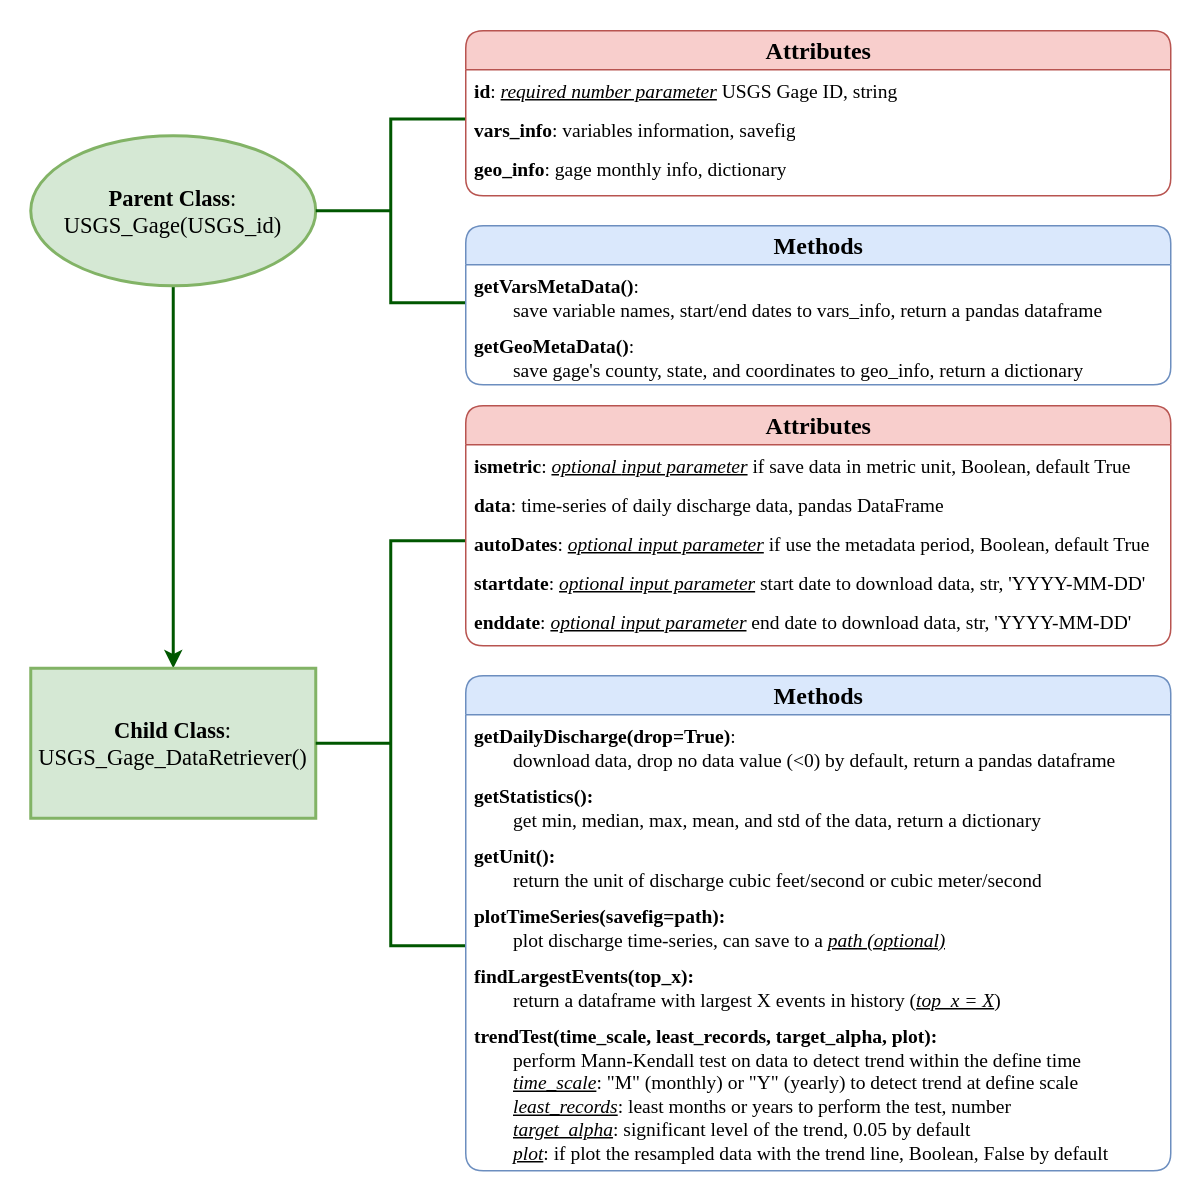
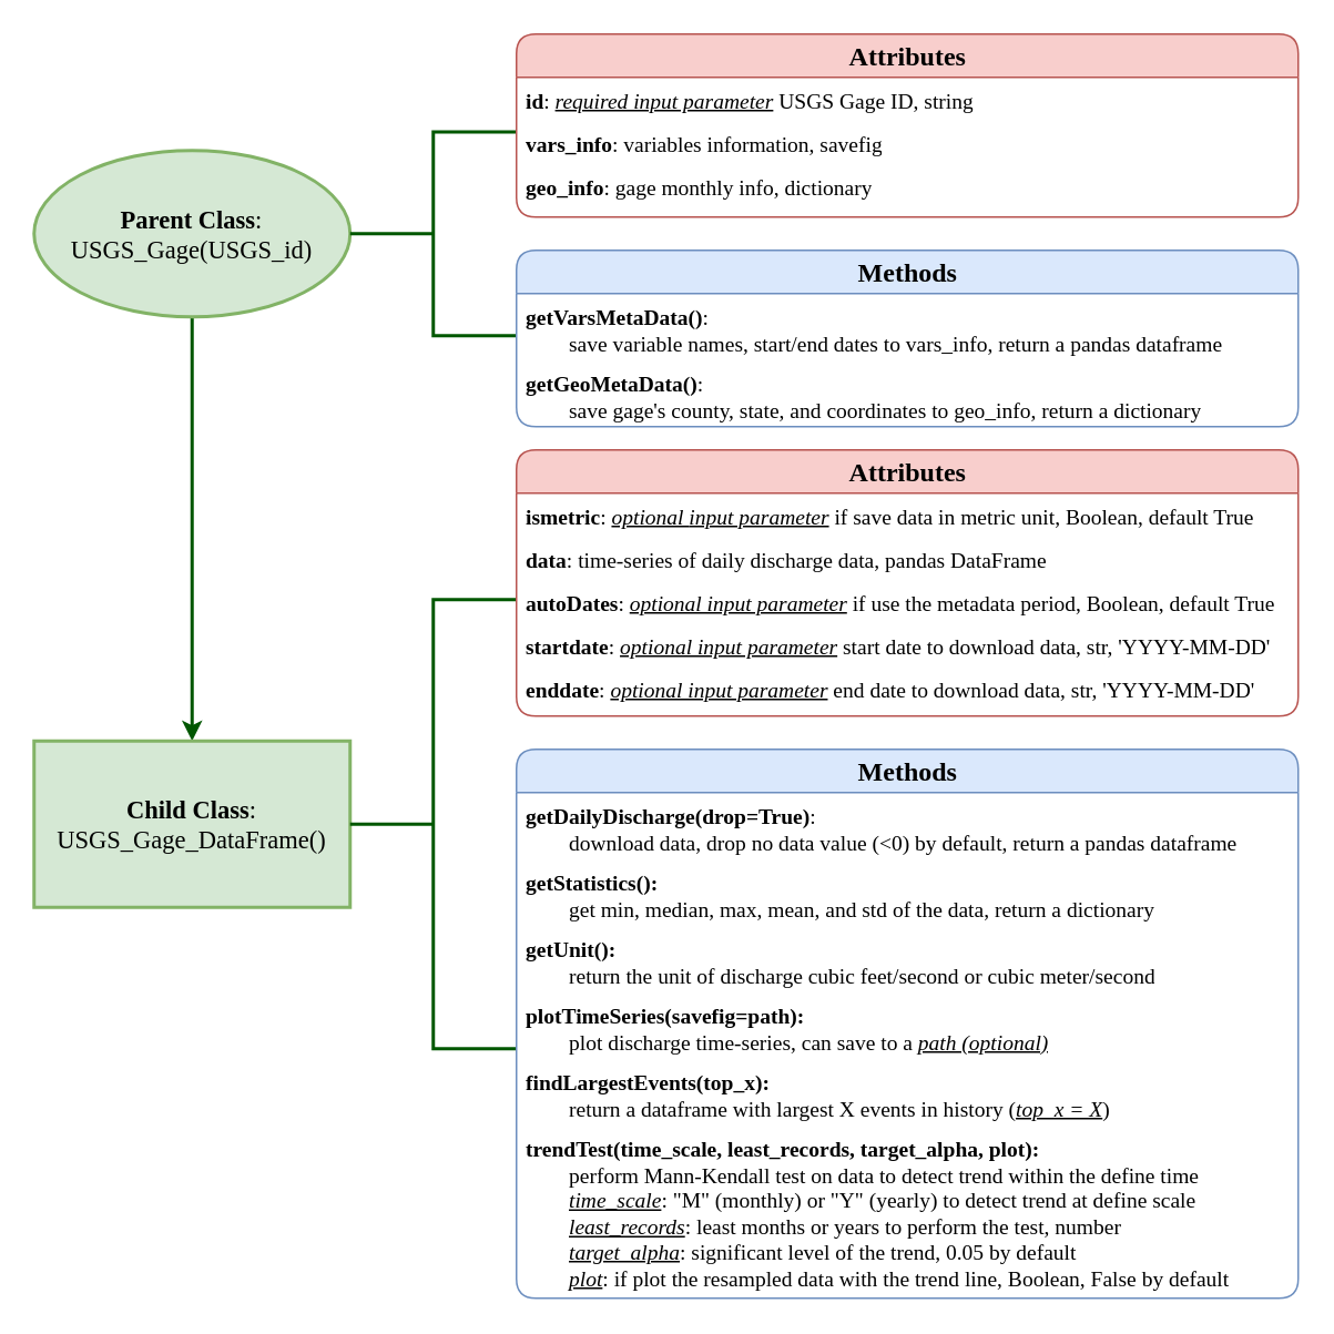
  <mxCell id="0" />
  <mxCell id="1" parent="0" />
  <mxCell id="2" style="edgeStyle=orthogonalEdgeStyle;rounded=0;orthogonalLoop=1;jettySize=auto;html=1;exitX=0.5;exitY=1;exitDx=0;exitDy=0;entryX=0.5;entryY=0;entryDx=0;entryDy=0;fillColor=#008a00;strokeColor=#005700;strokeWidth=2;" parent="1" source="3" target="4" edge="1"><mxGeometry relative="1" as="geometry"><mxPoint x="115" y="240" as="targetPoint" /></mxGeometry></mxCell>
  <mxCell id="3" value="&lt;b style=&quot;font-size: 15px;&quot;&gt;&lt;font style=&quot;font-size: 15px;&quot;&gt;Parent Class&lt;/font&gt;&lt;/b&gt;:&lt;br style=&quot;font-size: 15px;&quot;&gt;USGS_Gage(USGS_id)" style="ellipse;whiteSpace=wrap;html=1;strokeWidth=2;fillColor=#d5e8d4;strokeColor=#82b366;fontSize=15;fontFamily=Times New Roman;" parent="1" vertex="1"><mxGeometry x="20" y="90" width="190" height="100" as="geometry" /></mxCell>
- <mxCell id="4" value="&lt;font face=&quot;Times New Roman&quot; style=&quot;font-size: 15px&quot;&gt;&lt;b&gt;&lt;font style=&quot;font-size: 15px&quot;&gt;Child Class&lt;/font&gt;&lt;/b&gt;:&lt;br&gt;USGS_Gage_DataRetriever()&lt;/font&gt;" style="rounded=0;whiteSpace=wrap;html=1;strokeWidth=2;strokeColor=#82b366;fillColor=#d5e8d4;" parent="1" vertex="1"><mxGeometry x="20" y="445" width="190" height="100" as="geometry" /></mxCell>
+ <mxCell id="4" value="&lt;font face=&quot;Times New Roman&quot; style=&quot;font-size: 15px&quot;&gt;&lt;b&gt;&lt;font style=&quot;font-size: 15px&quot;&gt;Child Class&lt;/font&gt;&lt;/b&gt;:&lt;br&gt;USGS_Gage_DataFrame()&lt;/font&gt;" style="rounded=0;whiteSpace=wrap;html=1;strokeWidth=2;strokeColor=#82b366;fillColor=#d5e8d4;" parent="1" vertex="1"><mxGeometry x="20" y="445" width="190" height="100" as="geometry" /></mxCell>
  <mxCell id="5" value="" style="strokeWidth=2;html=1;shape=mxgraph.flowchart.annotation_2;align=left;labelPosition=right;pointerEvents=1;fillColor=#008a00;strokeColor=#005700;fontColor=#ffffff;" parent="1" vertex="1"><mxGeometry x="210" y="78.75" width="100" height="122.5" as="geometry" /></mxCell>
  <mxCell id="6" value="&lt;b style=&quot;font-size: 16px;&quot;&gt;Methods&lt;/b&gt;" style="swimlane;html=1;fontStyle=0;childLayout=stackLayout;horizontal=1;startSize=26;fillColor=#dae8fc;horizontalStack=0;resizeParent=1;resizeLast=0;collapsible=1;marginBottom=0;swimlaneFillColor=#ffffff;align=center;rounded=1;shadow=0;comic=0;labelBackgroundColor=none;strokeWidth=1;fontFamily=Times New Roman;fontSize=16;arcSize=15;strokeColor=#6c8ebf;" parent="1" vertex="1"><mxGeometry x="310" y="150" width="470" height="106" as="geometry" /></mxCell>
  <mxCell id="7" value="&lt;b style=&quot;font-size: 13px;&quot;&gt;getVarsMetaData()&lt;/b&gt;: &lt;br style=&quot;font-size: 13px;&quot;&gt;&amp;nbsp; &amp;nbsp; &amp;nbsp; &amp;nbsp; save variable names, start/end dates to vars_info, return a pandas dataframe" style="text;html=1;strokeColor=none;fillColor=none;spacingLeft=4;spacingRight=4;whiteSpace=wrap;overflow=hidden;rotatable=0;points=[[0,0.5],[1,0.5]];portConstraint=eastwest;arcSize=15;fontSize=13;fontFamily=Times New Roman;" parent="6" vertex="1"><mxGeometry y="26" width="470" height="40" as="geometry" /></mxCell>
  <mxCell id="8" value="&lt;b style=&quot;font-size: 13px;&quot;&gt;getGeoMetaData()&lt;/b&gt;: &lt;br style=&quot;font-size: 13px;&quot;&gt;&amp;nbsp; &amp;nbsp; &amp;nbsp; &amp;nbsp; save gage's county, state, and coordinates to geo_info, return a dictionary" style="text;html=1;strokeColor=none;fillColor=none;spacingLeft=4;spacingRight=4;whiteSpace=wrap;overflow=hidden;rotatable=0;points=[[0,0.5],[1,0.5]];portConstraint=eastwest;arcSize=15;fontFamily=Times New Roman;fontSize=13;" parent="6" vertex="1"><mxGeometry y="66" width="470" height="40" as="geometry" /></mxCell>
  <mxCell id="9" value="" style="strokeWidth=2;html=1;shape=mxgraph.flowchart.annotation_2;align=left;labelPosition=right;pointerEvents=1;fillColor=#008a00;strokeColor=#005700;fontColor=#ffffff;" parent="1" vertex="1"><mxGeometry x="210" y="360" width="100" height="270" as="geometry" /></mxCell>
  <mxCell id="10" value="&lt;b style=&quot;font-size: 16px;&quot;&gt;Attributes&lt;/b&gt;" style="swimlane;html=1;fontStyle=0;childLayout=stackLayout;horizontal=1;startSize=26;fillColor=#f8cecc;horizontalStack=0;resizeParent=1;resizeLast=0;collapsible=1;marginBottom=0;swimlaneFillColor=#ffffff;align=center;rounded=1;shadow=0;comic=0;labelBackgroundColor=none;strokeWidth=1;fontFamily=Times New Roman;fontSize=16;arcSize=15;strokeColor=#b85450;" parent="1" vertex="1"><mxGeometry x="310" y="20" width="470" height="110" as="geometry" /></mxCell>
- <mxCell id="11" value="&lt;b style=&quot;font-size: 13px&quot;&gt;id&lt;/b&gt;: &lt;u&gt;&lt;i&gt;required&amp;nbsp;number parameter&lt;/i&gt;&lt;/u&gt; USGS Gage ID, string" style="text;html=1;strokeColor=none;fillColor=none;spacingLeft=4;spacingRight=4;whiteSpace=wrap;overflow=hidden;rotatable=0;points=[[0,0.5],[1,0.5]];portConstraint=eastwest;arcSize=15;fontFamily=Times New Roman;fontSize=13;" parent="10" vertex="1"><mxGeometry y="26" width="470" height="26" as="geometry" /></mxCell>
+ <mxCell id="11" value="&lt;b style=&quot;font-size: 13px&quot;&gt;id&lt;/b&gt;: &lt;u&gt;&lt;i&gt;required&amp;nbsp;input parameter&lt;/i&gt;&lt;/u&gt; USGS Gage ID, string" style="text;html=1;strokeColor=none;fillColor=none;spacingLeft=4;spacingRight=4;whiteSpace=wrap;overflow=hidden;rotatable=0;points=[[0,0.5],[1,0.5]];portConstraint=eastwest;arcSize=15;fontFamily=Times New Roman;fontSize=13;" parent="10" vertex="1"><mxGeometry y="26" width="470" height="26" as="geometry" /></mxCell>
  <mxCell id="12" value="&lt;b style=&quot;font-size: 13px;&quot;&gt;vars_info&lt;/b&gt;: variables information, savefig" style="text;html=1;strokeColor=none;fillColor=none;spacingLeft=4;spacingRight=4;whiteSpace=wrap;overflow=hidden;rotatable=0;points=[[0,0.5],[1,0.5]];portConstraint=eastwest;arcSize=15;fontFamily=Times New Roman;fontSize=13;" parent="10" vertex="1"><mxGeometry y="52" width="470" height="26" as="geometry" /></mxCell>
  <mxCell id="13" value="&lt;b style=&quot;font-size: 13px;&quot;&gt;geo_info&lt;/b&gt;: gage monthly info, dictionary" style="text;html=1;strokeColor=none;fillColor=none;spacingLeft=4;spacingRight=4;whiteSpace=wrap;overflow=hidden;rotatable=0;points=[[0,0.5],[1,0.5]];portConstraint=eastwest;arcSize=15;fontFamily=Times New Roman;fontSize=13;" parent="10" vertex="1"><mxGeometry y="78" width="470" height="26" as="geometry" /></mxCell>
  <mxCell id="14" value="&lt;b style=&quot;font-size: 16px;&quot;&gt;Attributes&lt;/b&gt;" style="swimlane;html=1;fontStyle=0;childLayout=stackLayout;horizontal=1;startSize=26;fillColor=#f8cecc;horizontalStack=0;resizeParent=1;resizeLast=0;collapsible=1;marginBottom=0;swimlaneFillColor=#ffffff;align=center;rounded=1;shadow=0;comic=0;labelBackgroundColor=none;strokeWidth=1;fontFamily=Times New Roman;fontSize=16;arcSize=15;strokeColor=#b85450;" parent="1" vertex="1"><mxGeometry x="310" y="270" width="470" height="160" as="geometry" /></mxCell>
  <mxCell id="15" value="&lt;b style=&quot;font-size: 13px&quot;&gt;ismetric&lt;/b&gt;: &lt;i&gt;&lt;u&gt;optional&amp;nbsp;&lt;span style=&quot;font-size: 13px&quot;&gt;&lt;span style=&quot;font-size: 13px&quot;&gt;input parameter&lt;/span&gt;&lt;/span&gt;&lt;/u&gt;&lt;/i&gt; if save data in metric unit, Boolean, default True&amp;nbsp;&amp;nbsp;" style="text;html=1;strokeColor=none;fillColor=none;spacingLeft=4;spacingRight=4;whiteSpace=wrap;overflow=hidden;rotatable=0;points=[[0,0.5],[1,0.5]];portConstraint=eastwest;arcSize=15;fontFamily=Times New Roman;fontSize=13;" parent="14" vertex="1"><mxGeometry y="26" width="470" height="26" as="geometry" /></mxCell>
  <mxCell id="16" value="&lt;b style=&quot;font-size: 13px;&quot;&gt;data&lt;/b&gt;: time-series of daily discharge data, pandas DataFrame" style="text;html=1;strokeColor=none;fillColor=none;spacingLeft=4;spacingRight=4;whiteSpace=wrap;overflow=hidden;rotatable=0;points=[[0,0.5],[1,0.5]];portConstraint=eastwest;arcSize=15;fontFamily=Times New Roman;fontSize=13;" parent="14" vertex="1"><mxGeometry y="52" width="470" height="26" as="geometry" /></mxCell>
  <mxCell id="17" value="&lt;b style=&quot;font-size: 13px&quot;&gt;autoDates&lt;/b&gt;:&amp;nbsp;&lt;i&gt;&lt;u&gt;optional&amp;nbsp;input parameter&lt;/u&gt;&lt;/i&gt;&amp;nbsp;if use the metadata period, Boolean, default True" style="text;html=1;strokeColor=none;fillColor=none;spacingLeft=4;spacingRight=4;whiteSpace=wrap;overflow=hidden;rotatable=0;points=[[0,0.5],[1,0.5]];portConstraint=eastwest;arcSize=15;fontFamily=Times New Roman;fontSize=13;" parent="14" vertex="1"><mxGeometry y="78" width="470" height="26" as="geometry" /></mxCell>
  <mxCell id="18" value="&lt;b style=&quot;font-size: 13px&quot;&gt;startdate&lt;/b&gt;:&amp;nbsp;&lt;i&gt;&lt;u&gt;optional&amp;nbsp;input parameter&lt;/u&gt;&lt;/i&gt;&lt;i style=&quot;font-size: 13px&quot;&gt;&amp;nbsp;&lt;/i&gt;start date to download data, str, 'YYYY-MM-DD'" style="text;html=1;strokeColor=none;fillColor=none;spacingLeft=4;spacingRight=4;whiteSpace=wrap;overflow=hidden;rotatable=0;points=[[0,0.5],[1,0.5]];portConstraint=eastwest;arcSize=15;fontFamily=Times New Roman;fontSize=13;" parent="14" vertex="1"><mxGeometry y="104" width="470" height="26" as="geometry" /></mxCell>
  <mxCell id="19" value="&lt;b style=&quot;font-size: 13px&quot;&gt;enddate&lt;/b&gt;:&amp;nbsp;&lt;i&gt;&lt;u&gt;optional&amp;nbsp;input parameter&lt;/u&gt;&lt;/i&gt;&lt;i style=&quot;font-size: 13px&quot;&gt;&amp;nbsp;&lt;/i&gt;end date to download data, str, 'YYYY-MM-DD'" style="text;html=1;strokeColor=none;fillColor=none;spacingLeft=4;spacingRight=4;whiteSpace=wrap;overflow=hidden;rotatable=0;points=[[0,0.5],[1,0.5]];portConstraint=eastwest;arcSize=15;fontFamily=Times New Roman;fontSize=13;" parent="14" vertex="1"><mxGeometry y="130" width="470" height="26" as="geometry" /></mxCell>
  <mxCell id="20" value="&lt;b style=&quot;font-size: 16px;&quot;&gt;Methods&lt;/b&gt;" style="swimlane;html=1;fontStyle=0;childLayout=stackLayout;horizontal=1;startSize=26;fillColor=#dae8fc;horizontalStack=0;resizeParent=1;resizeLast=0;collapsible=1;marginBottom=0;swimlaneFillColor=#ffffff;align=center;rounded=1;shadow=0;comic=0;labelBackgroundColor=none;strokeWidth=1;fontFamily=Times New Roman;fontSize=16;arcSize=15;strokeColor=#6c8ebf;" parent="1" vertex="1"><mxGeometry x="310" y="450" width="470" height="330" as="geometry" /></mxCell>
  <mxCell id="21" value="&lt;b style=&quot;font-size: 13px&quot;&gt;getDailyDischarge(drop=True)&lt;/b&gt;: &lt;br style=&quot;font-size: 13px&quot;&gt;&amp;nbsp; &amp;nbsp; &amp;nbsp; &amp;nbsp; download data, drop no data value (&amp;lt;0) by default, return a pandas dataframe" style="text;html=1;strokeColor=none;fillColor=none;spacingLeft=4;spacingRight=4;whiteSpace=wrap;overflow=hidden;rotatable=0;points=[[0,0.5],[1,0.5]];portConstraint=eastwest;arcSize=15;fontSize=13;fontFamily=Times New Roman;" parent="20" vertex="1"><mxGeometry y="26" width="470" height="40" as="geometry" /></mxCell>
  <mxCell id="22" value="&lt;b style=&quot;font-size: 13px;&quot;&gt;getStatistics():&amp;nbsp;&lt;br style=&quot;font-size: 13px;&quot;&gt;&lt;/b&gt;&amp;nbsp; &amp;nbsp; &amp;nbsp; &amp;nbsp; get min, median, max, mean, and std of the data, return a dictionary" style="text;html=1;strokeColor=none;fillColor=none;spacingLeft=4;spacingRight=4;whiteSpace=wrap;overflow=hidden;rotatable=0;points=[[0,0.5],[1,0.5]];portConstraint=eastwest;arcSize=15;fontSize=13;fontFamily=Times New Roman;" parent="20" vertex="1"><mxGeometry y="66" width="470" height="40" as="geometry" /></mxCell>
  <mxCell id="23" value="&lt;b style=&quot;font-size: 13px;&quot;&gt;getUnit():&amp;nbsp;&lt;br style=&quot;font-size: 13px;&quot;&gt;&lt;/b&gt;&amp;nbsp; &amp;nbsp; &amp;nbsp; &amp;nbsp; return the unit of discharge cubic feet/second or cubic meter/second" style="text;html=1;strokeColor=none;fillColor=none;spacingLeft=4;spacingRight=4;whiteSpace=wrap;overflow=hidden;rotatable=0;points=[[0,0.5],[1,0.5]];portConstraint=eastwest;arcSize=15;fontSize=13;fontFamily=Times New Roman;" parent="20" vertex="1"><mxGeometry y="106" width="470" height="40" as="geometry" /></mxCell>
  <mxCell id="24" value="&lt;b style=&quot;font-size: 13px&quot;&gt;plotTimeSeries(savefig=path):&amp;nbsp;&lt;br style=&quot;font-size: 13px&quot;&gt;&lt;/b&gt;&amp;nbsp; &amp;nbsp; &amp;nbsp; &amp;nbsp; plot discharge time-series, can save to a &lt;i&gt;&lt;u&gt;path (optional)&lt;/u&gt;&lt;/i&gt;" style="text;html=1;strokeColor=none;fillColor=none;spacingLeft=4;spacingRight=4;whiteSpace=wrap;overflow=hidden;rotatable=0;points=[[0,0.5],[1,0.5]];portConstraint=eastwest;arcSize=15;fontSize=13;fontFamily=Times New Roman;" parent="20" vertex="1"><mxGeometry y="146" width="470" height="40" as="geometry" /></mxCell>
  <mxCell id="25" value="&lt;b style=&quot;font-size: 13px&quot;&gt;findLargestEvents(top_x):&amp;nbsp;&lt;br style=&quot;font-size: 13px&quot;&gt;&lt;/b&gt;&amp;nbsp; &amp;nbsp; &amp;nbsp; &amp;nbsp; return a dataframe with largest X events in history (&lt;i&gt;&lt;u&gt;top_x = X&lt;/u&gt;&lt;/i&gt;)&amp;nbsp;" style="text;html=1;strokeColor=none;fillColor=none;spacingLeft=4;spacingRight=4;whiteSpace=wrap;overflow=hidden;rotatable=0;points=[[0,0.5],[1,0.5]];portConstraint=eastwest;arcSize=15;fontSize=13;fontFamily=Times New Roman;" parent="20" vertex="1"><mxGeometry y="186" width="470" height="40" as="geometry" /></mxCell>
  <mxCell id="26" value="&lt;b style=&quot;font-size: 13px&quot;&gt;trendTest(time_scale, least_records, target_alpha, plot):&amp;nbsp;&lt;br style=&quot;font-size: 13px&quot;&gt;&lt;/b&gt;&amp;nbsp; &amp;nbsp; &amp;nbsp; &amp;nbsp; perform Mann-Kendall test on data to detect trend within the define time&lt;br style=&quot;font-size: 13px&quot;&gt;&amp;nbsp; &amp;nbsp; &amp;nbsp; &amp;nbsp; &lt;i style=&quot;font-size: 13px&quot;&gt;&lt;u style=&quot;font-size: 13px&quot;&gt;time_scale&lt;/u&gt;&lt;/i&gt;: &quot;M&quot; (monthly) or &quot;Y&quot; (yearly) to detect trend at define scale&lt;br style=&quot;font-size: 13px&quot;&gt;&amp;nbsp; &amp;nbsp; &amp;nbsp; &amp;nbsp; &lt;i style=&quot;font-size: 13px&quot;&gt;&lt;u style=&quot;font-size: 13px&quot;&gt;least_records&lt;/u&gt;&lt;/i&gt;: least months or years to perform the test, number&lt;br style=&quot;font-size: 13px&quot;&gt;&amp;nbsp; &amp;nbsp; &amp;nbsp; &amp;nbsp; &lt;i style=&quot;font-size: 13px&quot;&gt;&lt;u style=&quot;font-size: 13px&quot;&gt;target_alpha&lt;/u&gt;&lt;/i&gt;: significant level of the trend, 0.05 by default&lt;br style=&quot;font-size: 13px&quot;&gt;&amp;nbsp; &amp;nbsp; &amp;nbsp; &amp;nbsp; &lt;i style=&quot;font-size: 13px&quot;&gt;&lt;u style=&quot;font-size: 13px&quot;&gt;plot&lt;/u&gt;&lt;/i&gt;: if plot the resampled data with the trend line, Boolean, False by default&lt;br style=&quot;font-size: 13px&quot;&gt;&amp;nbsp; &amp;nbsp; &amp;nbsp; &amp;nbsp;" style="text;html=1;strokeColor=none;fillColor=none;spacingLeft=4;spacingRight=4;whiteSpace=wrap;overflow=hidden;rotatable=0;points=[[0,0.5],[1,0.5]];portConstraint=eastwest;arcSize=15;fontSize=13;fontFamily=Times New Roman;" parent="20" vertex="1"><mxGeometry y="226" width="470" height="100" as="geometry" /></mxCell>
